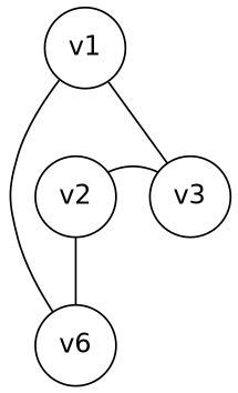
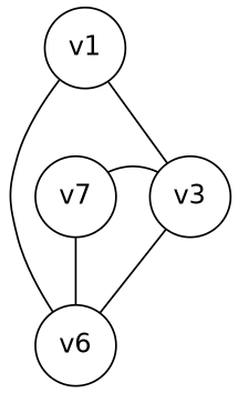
  digraph {
    fontname=Helvetica
    node [fontname=Helvetica shape=circle]
    edge [dir=none fontname=Helvetica]
    v1 [width=0.6]
-   v2 [width=0.6]
+   v2 [width=0.6 label=v7]
    v3 [width=0.6]
    n4 [label=v6 width=0.6]
    subgraph sub_1 {
      rank=same
      v1
    }
    subgraph sub_2 {
      rank=same
      v2
      v3
    }
    subgraph sub_3 {
      rank=same
      n4
    }
    v1 -> v3
    v1 -> n4
    v2 -> v3 [style=invis]
    v2 -> v3
    v2 -> n4
+   v3 -> n4
  }
